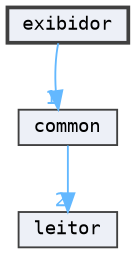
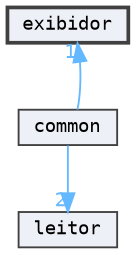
  digraph {
    compound=true
    fontname="DejaVu Sans Mono"
    node [color=grey25 fillcolor="#edf0f7" fontname="DejaVu Sans Mono" fontsize=10 shape=box style=filled]
    edge [color=steelblue1 fontcolor=steelblue1 fontname="DejaVu Sans Mono" fontsize=10 labeldistance=1.5 labelfontname=Helvetica labelfontsize=10]
    n1 [height=0.2 label=exibidor style="filled,bold" width=0.4]
    n2 [height=0.2 label=common width=0.4]
    n3 [height=0.2 label=leitor width=0.4]
-   n1 -> n2 [headlabel=1]
+   n2 -> n1 [headlabel=1]
    n2 -> n3 [headlabel=2]
  }
